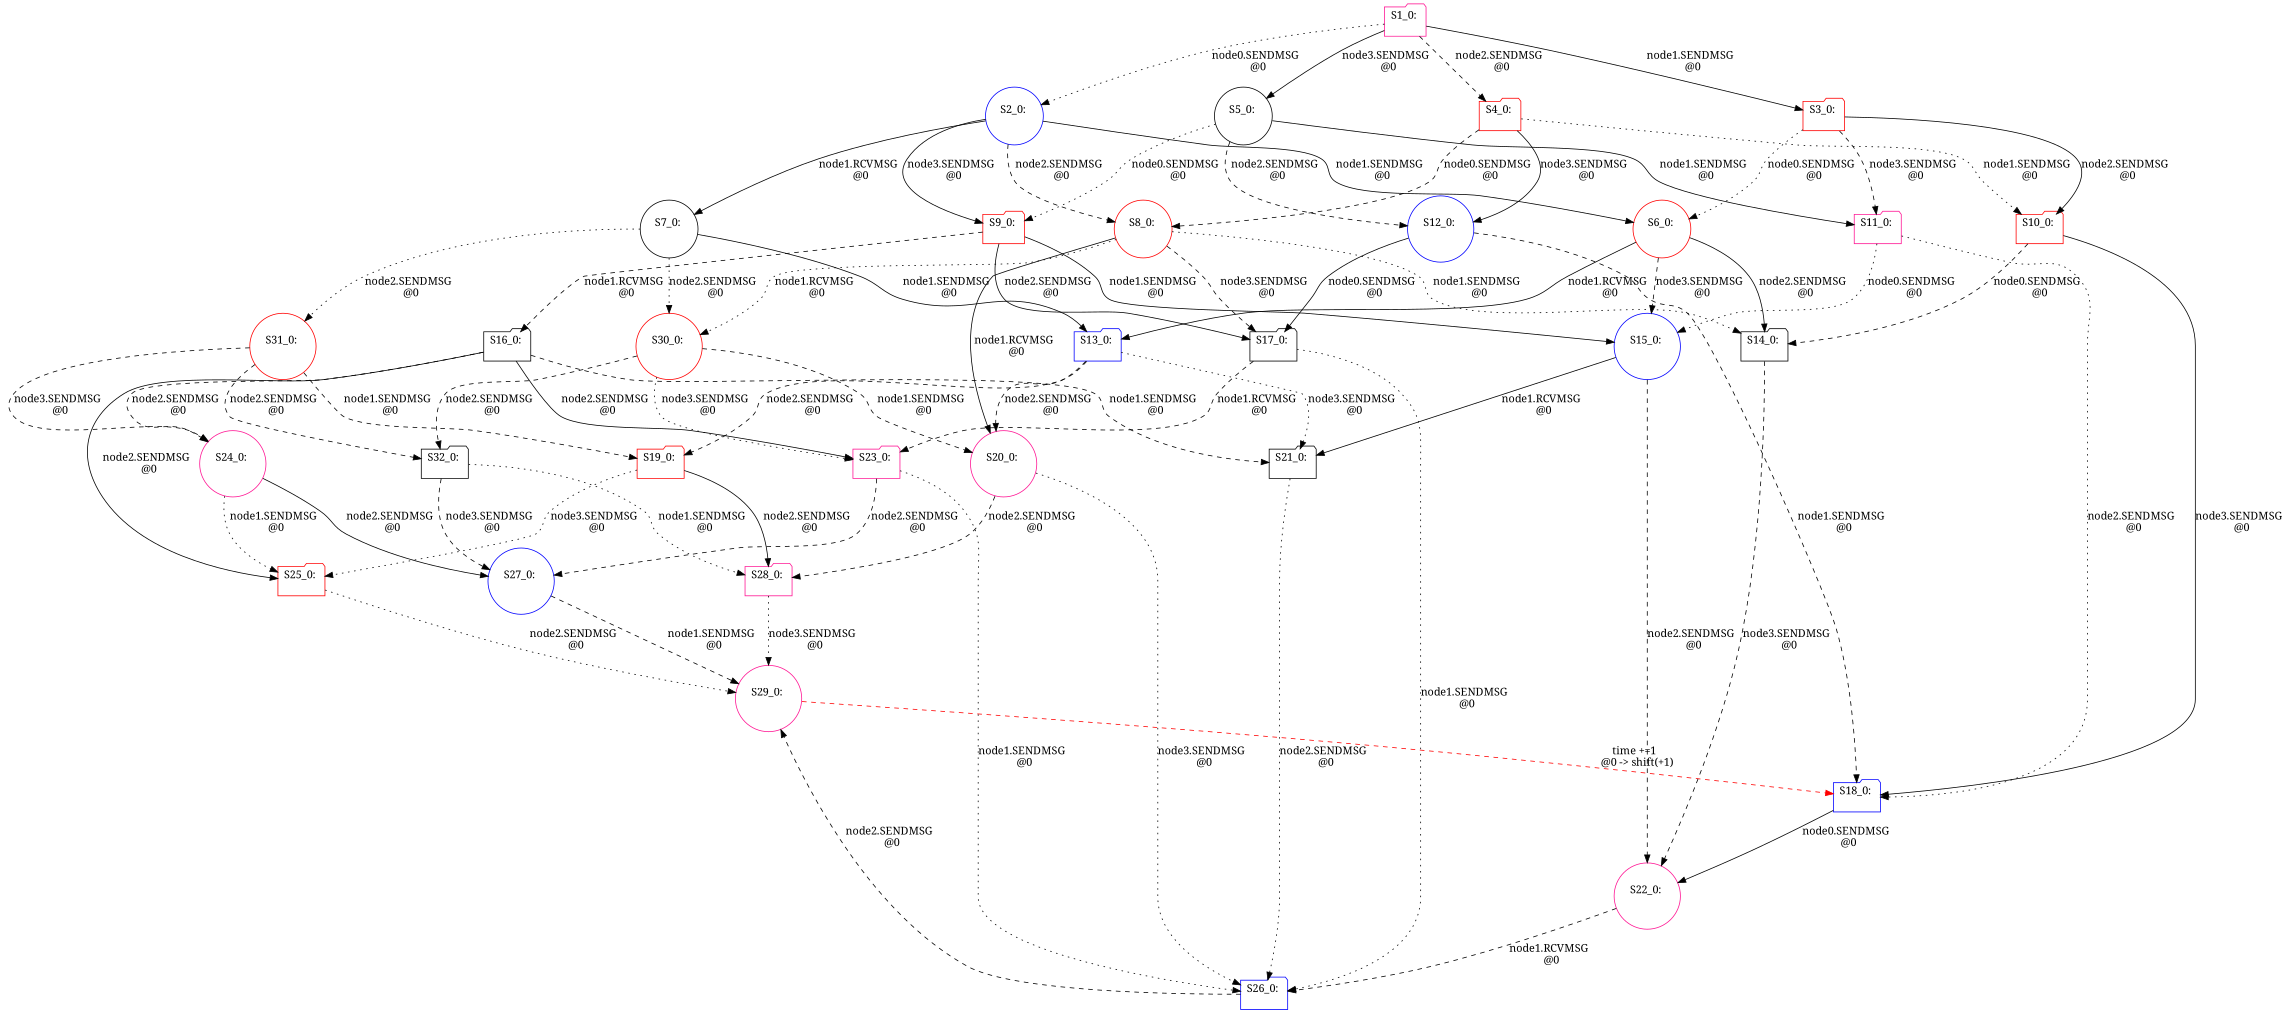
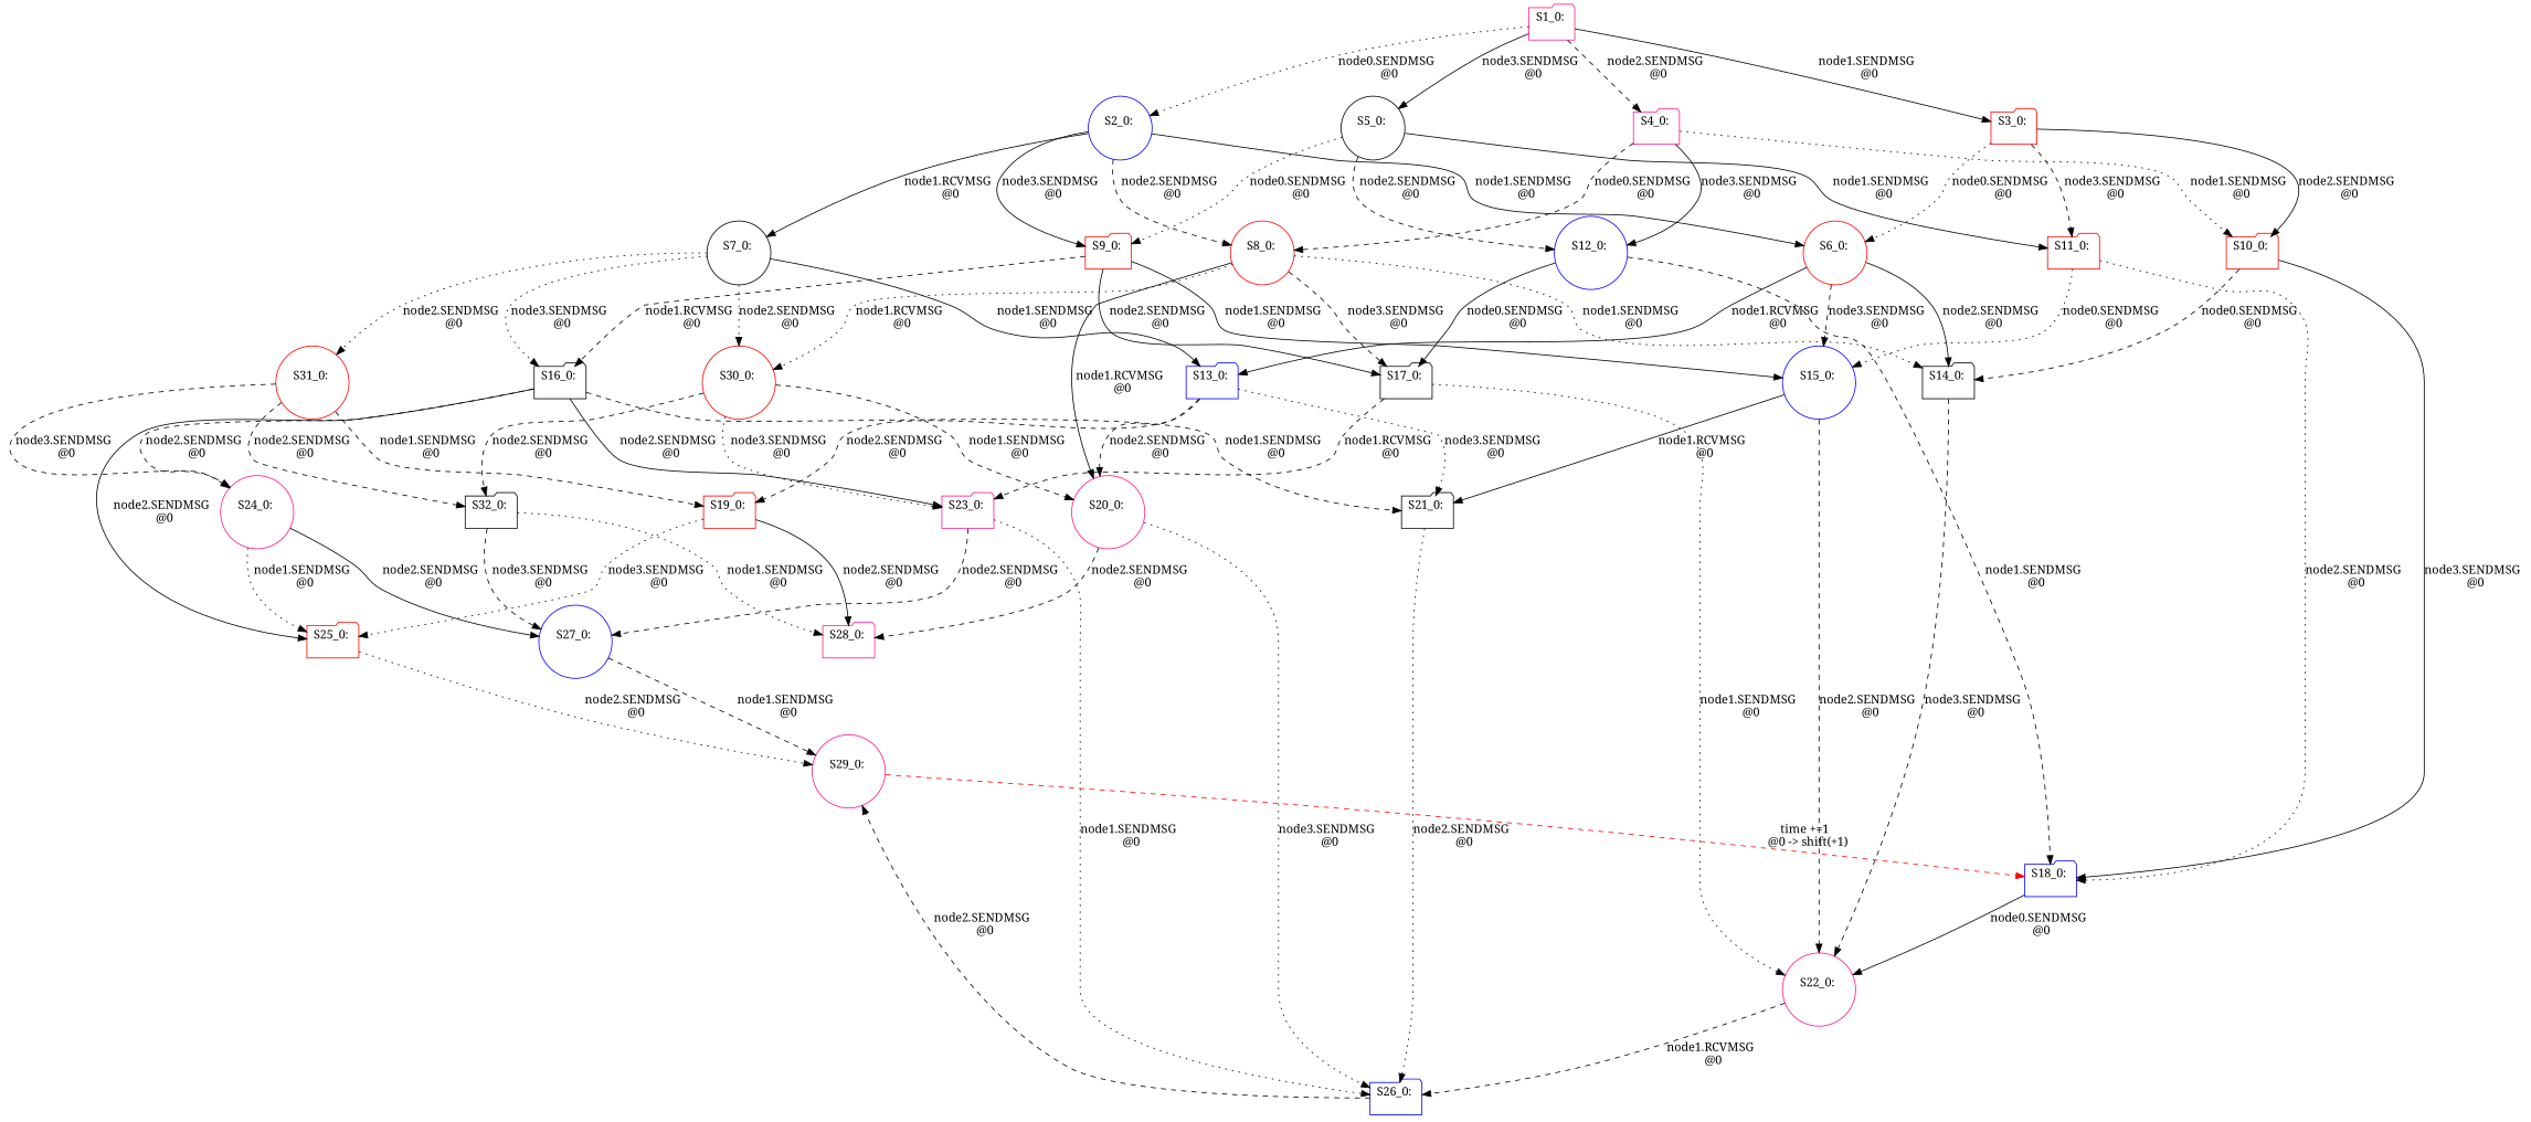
  digraph {
    fontname="Noto Serif"
    node [color=red fontname="Noto Serif" shape=folder]
    edge [fontname="Noto Serif" style=dashed]
    n1 [color=deeppink label="S1_0: \n "]
    n2 [color=blue label="S2_0: \n " shape=circle]
    n3 [label="S3_0: \n "]
-   n4 [label="S4_0: \n "]
+   n4 [color=deeppink label="S4_0: \n "]
    n5 [color=black label="S5_0: \n " shape=circle]
    n6 [label="S6_0: \n " shape=circle]
    n7 [color=black label="S7_0: \n " shape=circle]
    n8 [label="S8_0: \n " shape=circle]
    n9 [label="S9_0: \n "]
    n10 [label="S10_0: \n "]
-   n11 [color=deeppink label="S11_0: \n "]
+   n11 [label="S11_0: \n "]
    n12 [color=blue label="S12_0: \n " shape=circle]
    n13 [color=blue label="S13_0: \n "]
    n14 [color=black label="S14_0: \n "]
    n15 [color=blue label="S15_0: \n " shape=circle]
    n16 [color=black label="S16_0: \n "]
    n17 [label="S30_0: \n " shape=circle]
    n18 [label="S31_0: \n " shape=circle]
    n19 [color=black label="S17_0: \n "]
    n20 [color=deeppink label="S20_0: \n " shape=circle]
    n21 [color=blue label="S18_0: \n "]
    n22 [label="S19_0: \n "]
    n23 [color=black label="S21_0: \n "]
    n24 [color=deeppink label="S22_0: \n " shape=circle]
    n25 [color=deeppink label="S23_0: \n "]
    n26 [color=deeppink label="S24_0: \n " shape=circle]
    n27 [label="S25_0: \n "]
    n28 [color=black label="S32_0: \n "]
    n29 [color=deeppink label="S28_0: \n "]
    n30 [color=blue label="S26_0: \n "]
    n31 [color=blue label="S27_0: \n " shape=circle]
    n32 [color=deeppink label="S29_0: \n " shape=circle]
    n1 -> n2 [label="node0.SENDMSG \n @0" style=dotted]
    n1 -> n3 [label="node1.SENDMSG \n @0" style=solid]
    n1 -> n4 [label="node2.SENDMSG \n @0"]
    n1 -> n5 [label="node3.SENDMSG \n @0" style=solid]
    n2 -> n6 [label="node1.SENDMSG \n @0" style=solid]
    n2 -> n7 [label="node1.RCVMSG \n @0" style=solid]
    n2 -> n8 [label="node2.SENDMSG \n @0"]
    n2 -> n9 [label="node3.SENDMSG \n @0" style=solid]
    n3 -> n6 [label="node0.SENDMSG \n @0" style=dotted]
    n3 -> n10 [label="node2.SENDMSG \n @0" style=solid]
    n3 -> n11 [label="node3.SENDMSG \n @0"]
    n4 -> n8 [label="node0.SENDMSG \n @0"]
    n4 -> n10 [label="node1.SENDMSG \n @0" style=dotted]
    n4 -> n12 [label="node3.SENDMSG \n @0" style=solid]
    n5 -> n9 [label="node0.SENDMSG \n @0" style=dotted]
    n5 -> n11 [label="node1.SENDMSG \n @0" style=solid]
    n5 -> n12 [label="node2.SENDMSG \n @0"]
    n6 -> n13 [label="node1.RCVMSG \n @0" style=solid]
    n6 -> n14 [label="node2.SENDMSG \n @0" style=solid]
    n6 -> n15 [label="node3.SENDMSG \n @0"]
    n7 -> n13 [label="node1.SENDMSG \n @0" style=solid]
+   n7 -> n16 [label="node3.SENDMSG \n @0" style=dotted]
    n7 -> n17 [label="node2.SENDMSG \n @0" style=dotted]
    n7 -> n18 [label="node2.SENDMSG \n @0" style=dotted]
    n8 -> n14 [label="node1.SENDMSG \n @0" style=dotted]
    n8 -> n17 [label="node1.RCVMSG \n @0" style=dotted]
    n8 -> n19 [label="node3.SENDMSG \n @0"]
    n8 -> n20 [label="node1.RCVMSG \n @0" style=solid]
    n9 -> n15 [label="node1.SENDMSG \n @0" style=solid]
    n9 -> n16 [label="node1.RCVMSG \n @0"]
    n9 -> n19 [label="node2.SENDMSG \n @0" style=solid]
    n10 -> n14 [label="node0.SENDMSG \n @0"]
    n10 -> n21 [label="node3.SENDMSG \n @0" style=solid]
    n11 -> n15 [label="node0.SENDMSG \n @0" style=dotted]
    n11 -> n21 [label="node2.SENDMSG \n @0" style=dotted]
    n12 -> n19 [label="node0.SENDMSG \n @0" style=solid]
    n12 -> n21 [label="node1.SENDMSG \n @0"]
    n13 -> n20 [label="node2.SENDMSG \n @0"]
    n13 -> n22 [label="node2.SENDMSG \n @0"]
    n13 -> n23 [label="node3.SENDMSG \n @0" style=dotted]
    n14 -> n24 [label="node3.SENDMSG \n @0"]
    n15 -> n23 [label="node1.RCVMSG \n @0" style=solid]
    n15 -> n24 [label="node2.SENDMSG \n @0"]
    n16 -> n23 [label="node1.SENDMSG \n @0"]
    n16 -> n25 [label="node2.SENDMSG \n @0" style=solid]
    n16 -> n26 [label="node2.SENDMSG \n @0"]
    n16 -> n27 [label="node2.SENDMSG \n @0" style=solid]
    n17 -> n20 [label="node1.SENDMSG \n @0"]
    n17 -> n25 [label="node3.SENDMSG \n @0" style=dotted]
    n17 -> n28 [label="node2.SENDMSG \n @0"]
    n18 -> n22 [label="node1.SENDMSG \n @0"]
    n18 -> n26 [label="node3.SENDMSG \n @0"]
    n18 -> n28 [label="node2.SENDMSG \n @0"]
-   n19 -> n30 [label="node1.SENDMSG \n @0" style=dotted]
+   n19 -> n24 [label="node1.SENDMSG \n @0" style=dotted]
    n19 -> n25 [label="node1.RCVMSG \n @0"]
    n20 -> n29 [label="node2.SENDMSG \n @0"]
    n20 -> n30 [label="node3.SENDMSG \n @0" style=dotted]
    n21 -> n24 [label="node0.SENDMSG \n @0" style=solid]
    n22 -> n27 [label="node3.SENDMSG \n @0" style=dotted]
    n22 -> n29 [label="node2.SENDMSG \n @0" style=solid]
    n23 -> n30 [label="node2.SENDMSG \n @0" style=dotted]
    n24 -> n30 [label="node1.RCVMSG \n @0"]
    n25 -> n30 [label="node1.SENDMSG \n @0" style=dotted]
    n25 -> n31 [label="node2.SENDMSG \n @0"]
    n26 -> n27 [label="node1.SENDMSG \n @0" style=dotted]
    n26 -> n31 [label="node2.SENDMSG \n @0" style=solid]
    n27 -> n32 [label="node2.SENDMSG \n @0" style=dotted]
    n28 -> n29 [label="node1.SENDMSG \n @0" style=dotted]
    n28 -> n31 [label="node3.SENDMSG \n @0"]
-   n29 -> n32 [label="node3.SENDMSG \n @0" style=dotted]
    n30 -> n32 [label="node2.SENDMSG \n @0"]
    n31 -> n32 [label="node1.SENDMSG \n @0"]
    n32 -> n21 [color=red label="time +=1 \n @0 -> shift(+1)"]
  }
